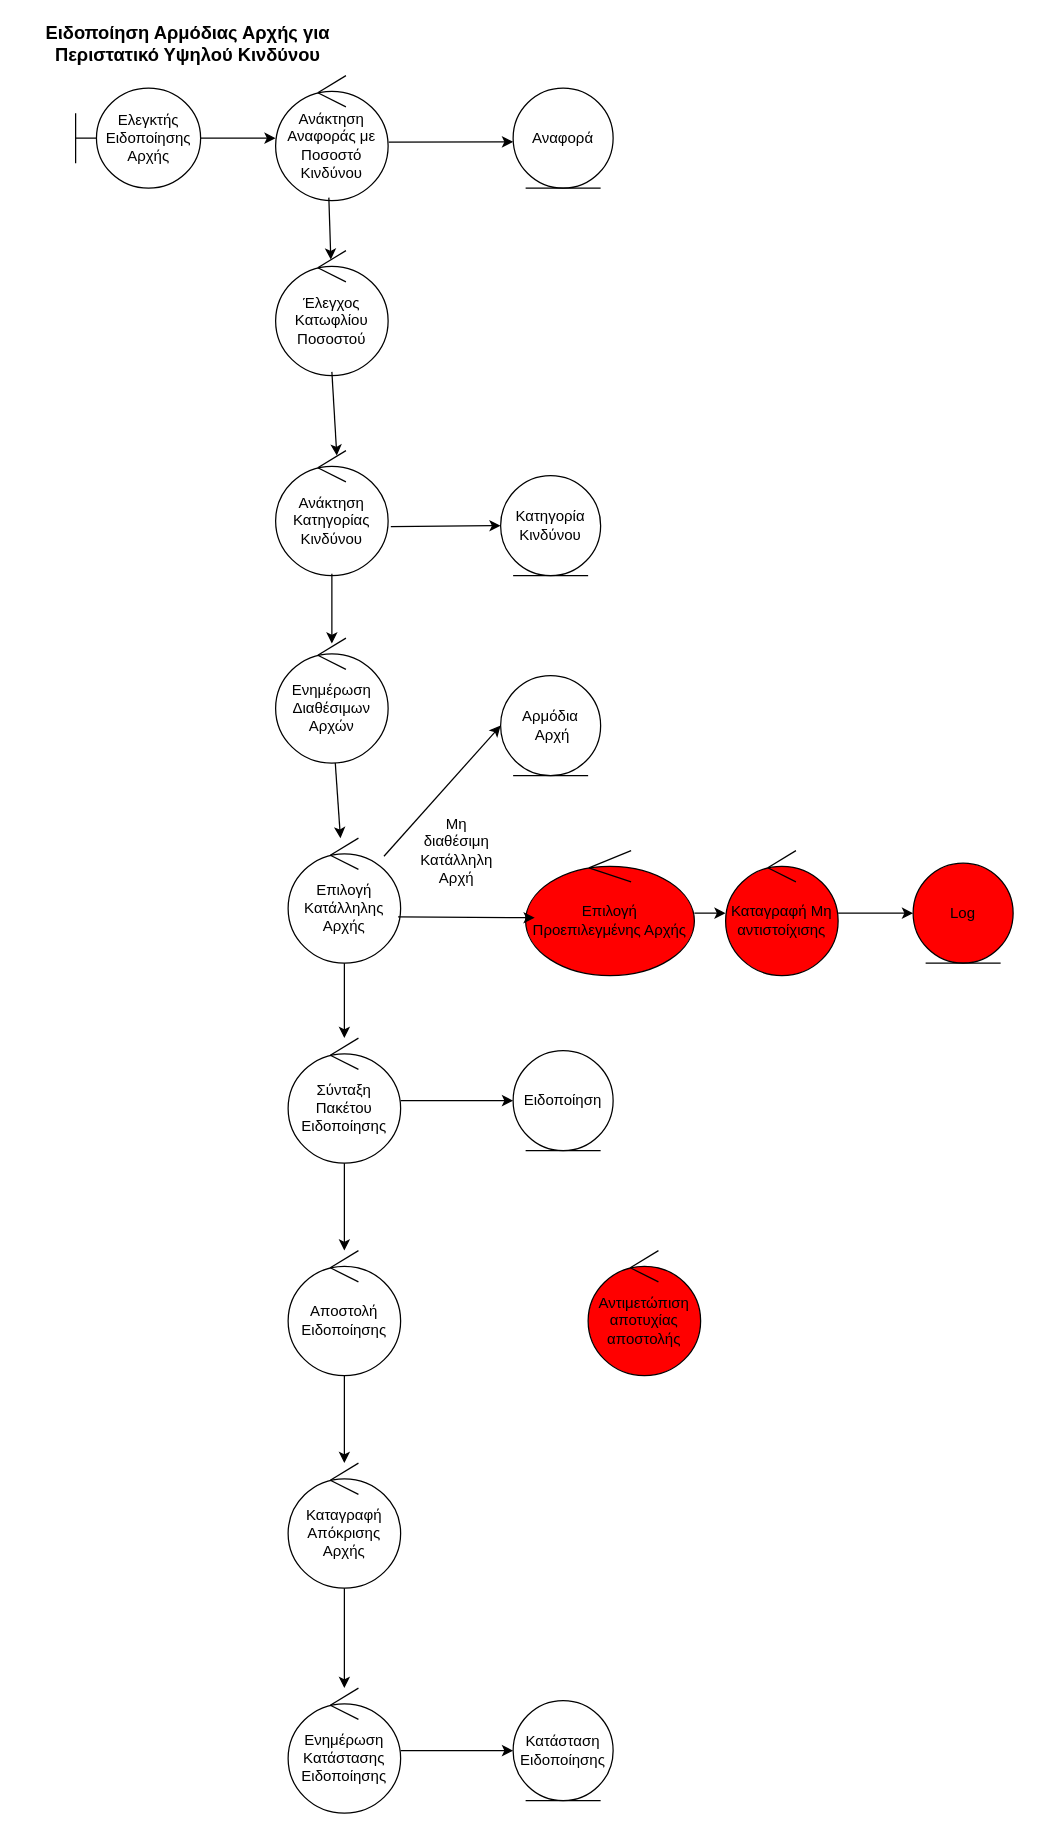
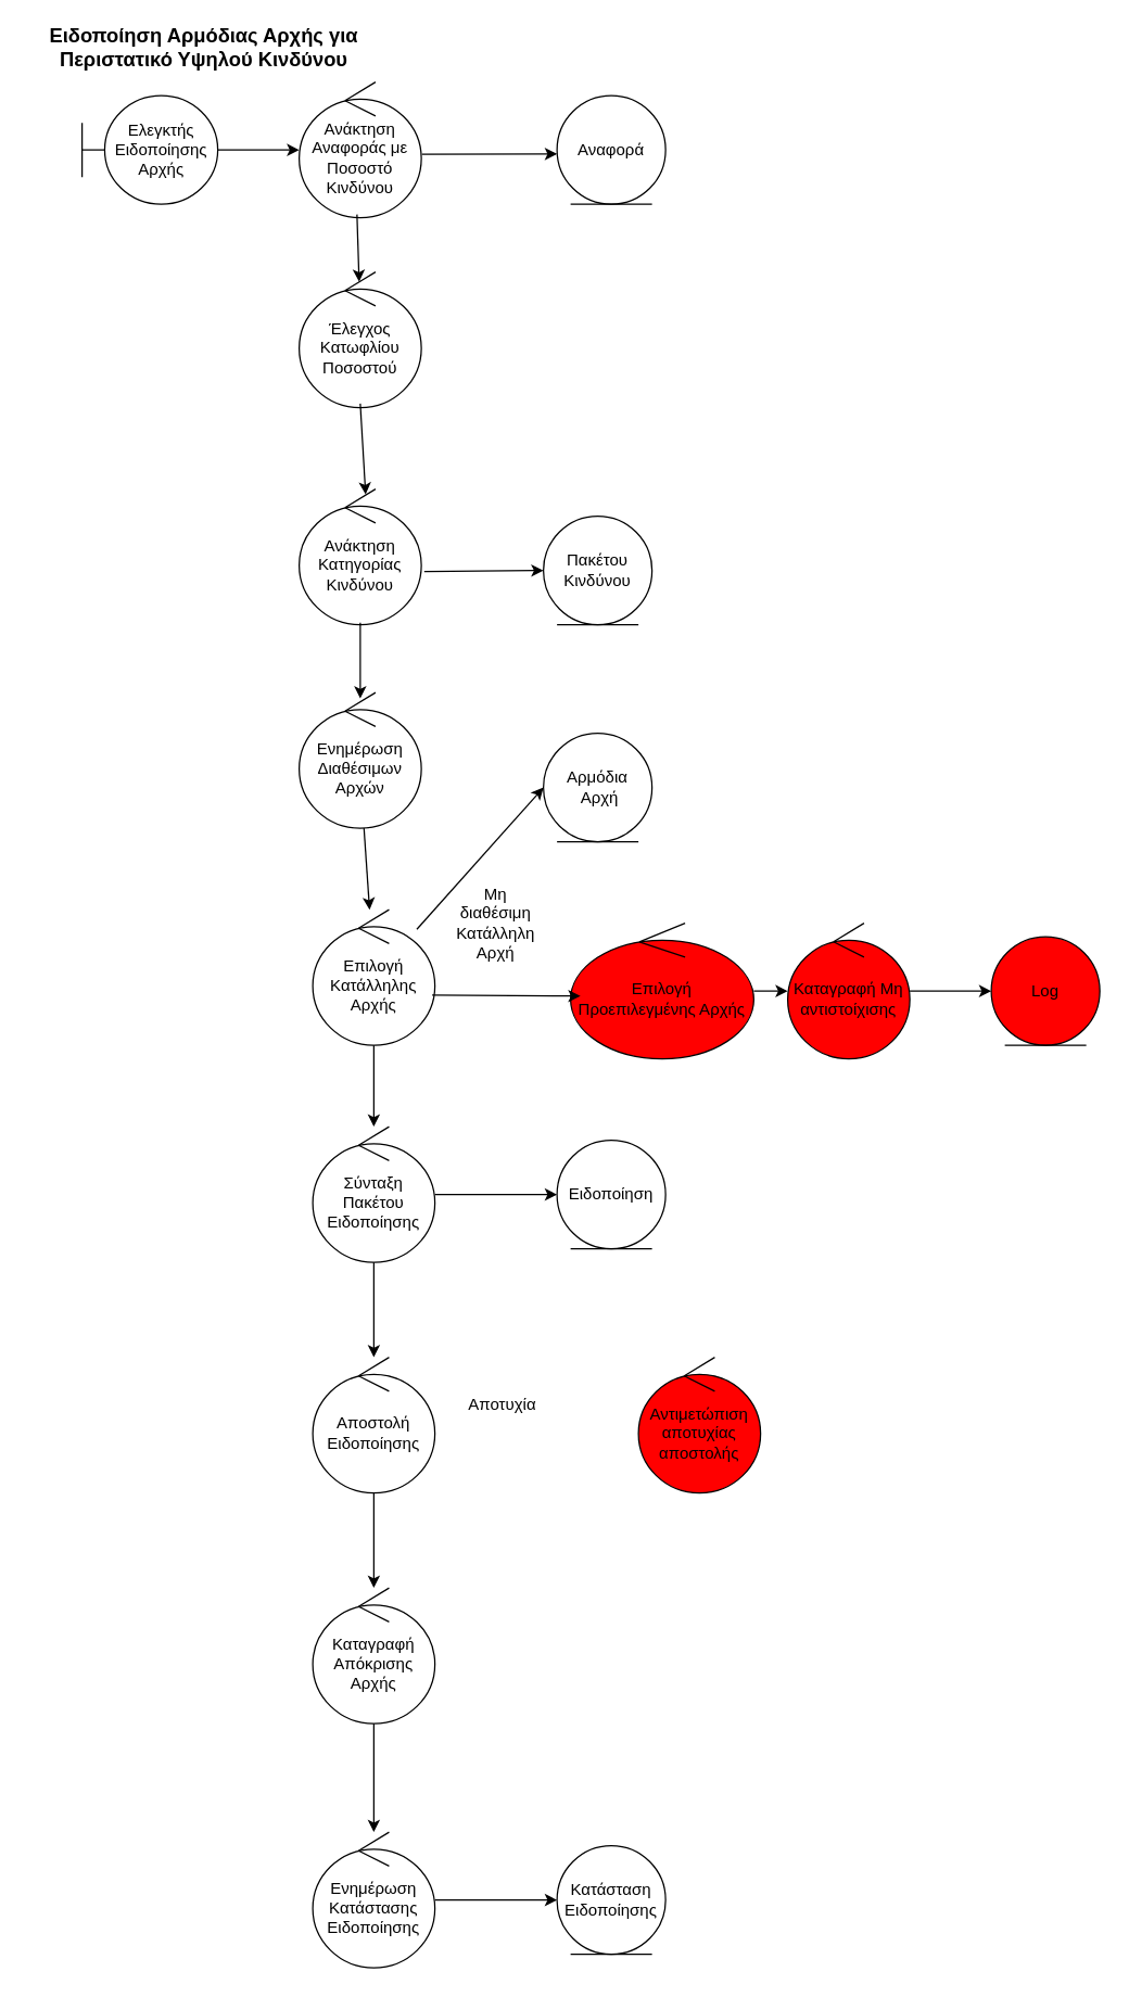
  <mxCell id="0" />
  <mxCell id="1" parent="0" />
  <mxCell id="2" value="Ελεγκτής Ειδοποίησης Αρχής" style="shape=umlBoundary;whiteSpace=wrap;html=1;" vertex="1" parent="1"><mxGeometry x="60" y="70" width="100" height="80" as="geometry" /></mxCell>
  <mxCell id="3" value="Ανάκτηση Αναφοράς με Ποσοστό Κινδύνου" style="ellipse;shape=umlControl;whiteSpace=wrap;html=1;" vertex="1" parent="1"><mxGeometry x="220" y="60" width="90" height="100" as="geometry" /></mxCell>
  <mxCell id="4" value="Αναφορά" style="ellipse;shape=umlEntity;whiteSpace=wrap;html=1;" vertex="1" parent="1"><mxGeometry x="410" y="70" width="80" height="80" as="geometry" /></mxCell>
  <mxCell id="5" value="Ανάκτηση Κατηγορίας Κινδύνου" style="ellipse;shape=umlControl;whiteSpace=wrap;html=1;" vertex="1" parent="1"><mxGeometry x="220" y="360" width="90" height="100" as="geometry" /></mxCell>
  <mxCell id="6" value="Ενημέρωση Διαθέσιμων Αρχών" style="ellipse;shape=umlControl;whiteSpace=wrap;html=1;" vertex="1" parent="1"><mxGeometry x="220" y="510" width="90" height="100" as="geometry" /></mxCell>
  <mxCell id="7" value="Έλεγχος Κατωφλίου Ποσοστού" style="ellipse;shape=umlControl;whiteSpace=wrap;html=1;" vertex="1" parent="1"><mxGeometry x="220" y="200" width="90" height="100" as="geometry" /></mxCell>
  <mxCell id="8" value="Επιλογή Κατάλληλης Αρχής" style="ellipse;shape=umlControl;whiteSpace=wrap;html=1;" vertex="1" parent="1"><mxGeometry x="230" y="670" width="90" height="100" as="geometry" /></mxCell>
  <mxCell id="9" value="Αρμόδια&lt;div&gt;&amp;nbsp;Αρχή&lt;/div&gt;" style="ellipse;shape=umlEntity;whiteSpace=wrap;html=1;" vertex="1" parent="1"><mxGeometry x="400" y="540" width="80" height="80" as="geometry" /></mxCell>
  <mxCell id="10" value="Σύνταξη Πακέτου Ειδοποίησης" style="ellipse;shape=umlControl;whiteSpace=wrap;html=1;" vertex="1" parent="1"><mxGeometry x="230" y="830" width="90" height="100" as="geometry" /></mxCell>
  <mxCell id="11" value="Ειδοποίηση" style="ellipse;shape=umlEntity;whiteSpace=wrap;html=1;" vertex="1" parent="1"><mxGeometry x="410" y="840" width="80" height="80" as="geometry" /></mxCell>
  <mxCell id="12" value="Αποστολή Ειδοποίησης" style="ellipse;shape=umlControl;whiteSpace=wrap;html=1;" vertex="1" parent="1"><mxGeometry x="230" y="1000" width="90" height="100" as="geometry" /></mxCell>
  <mxCell id="13" value="Καταγραφή Απόκρισης Αρχής" style="ellipse;shape=umlControl;whiteSpace=wrap;html=1;" vertex="1" parent="1"><mxGeometry x="230" y="1170" width="90" height="100" as="geometry" /></mxCell>
  <mxCell id="14" value="Ενημέρωση Κατάστασης Ειδοποίησης" style="ellipse;shape=umlControl;whiteSpace=wrap;html=1;" vertex="1" parent="1"><mxGeometry x="230" y="1350" width="90" height="100" as="geometry" /></mxCell>
  <mxCell id="15" value="Κατάσταση&lt;div&gt;Ειδοποίησης&lt;/div&gt;" style="ellipse;shape=umlEntity;whiteSpace=wrap;html=1;" vertex="1" parent="1"><mxGeometry x="410" y="1360" width="80" height="80" as="geometry" /></mxCell>
  <mxCell id="16" value="" style="endArrow=classic;html=1;rounded=0;" edge="1" parent="1" source="2" target="3"><mxGeometry width="50" height="50" relative="1" as="geometry"><mxPoint x="300" y="330" as="sourcePoint" /><mxPoint x="350" y="280" as="targetPoint" /></mxGeometry></mxCell>
  <mxCell id="17" value="" style="endArrow=classic;html=1;rounded=0;exitX=1.005;exitY=0.531;exitDx=0;exitDy=0;exitPerimeter=0;" edge="1" parent="1" source="3"><mxGeometry width="50" height="50" relative="1" as="geometry"><mxPoint x="300" y="330" as="sourcePoint" /><mxPoint x="410" y="113" as="targetPoint" /></mxGeometry></mxCell>
  <mxCell id="18" value="" style="endArrow=classic;html=1;rounded=0;exitX=0.473;exitY=0.976;exitDx=0;exitDy=0;exitPerimeter=0;entryX=0.491;entryY=0.072;entryDx=0;entryDy=0;entryPerimeter=0;" edge="1" parent="1" source="3" target="7"><mxGeometry width="50" height="50" relative="1" as="geometry"><mxPoint x="300" y="330" as="sourcePoint" /><mxPoint x="263" y="200" as="targetPoint" /></mxGeometry></mxCell>
  <mxCell id="19" value="" style="endArrow=classic;html=1;rounded=0;entryX=0.544;entryY=0.04;entryDx=0;entryDy=0;entryPerimeter=0;" edge="1" parent="1" target="5"><mxGeometry width="50" height="50" relative="1" as="geometry"><mxPoint x="265" y="297" as="sourcePoint" /><mxPoint x="350" y="430" as="targetPoint" /></mxGeometry></mxCell>
  <mxCell id="20" value="" style="endArrow=classic;html=1;rounded=0;exitX=0.5;exitY=0.984;exitDx=0;exitDy=0;exitPerimeter=0;entryX=0.5;entryY=0.044;entryDx=0;entryDy=0;entryPerimeter=0;" edge="1" parent="1" source="5" target="6"><mxGeometry width="50" height="50" relative="1" as="geometry"><mxPoint x="300" y="650" as="sourcePoint" /><mxPoint x="350" y="600" as="targetPoint" /></mxGeometry></mxCell>
- <mxCell id="21" value="Κατηγορία Κινδύνου" style="ellipse;shape=umlEntity;whiteSpace=wrap;html=1;" vertex="1" parent="1"><mxGeometry x="400" y="380" width="80" height="80" as="geometry" /></mxCell>
+ <mxCell id="21" value="Πακέτου Κινδύνου" style="ellipse;shape=umlEntity;whiteSpace=wrap;html=1;" vertex="1" parent="1"><mxGeometry x="400" y="380" width="80" height="80" as="geometry" /></mxCell>
  <mxCell id="22" value="" style="endArrow=classic;html=1;rounded=0;exitX=1.024;exitY=0.608;exitDx=0;exitDy=0;exitPerimeter=0;" edge="1" parent="1" source="5" target="21"><mxGeometry width="50" height="50" relative="1" as="geometry"><mxPoint x="340" y="390" as="sourcePoint" /><mxPoint x="390" y="340" as="targetPoint" /></mxGeometry></mxCell>
  <mxCell id="23" value="" style="endArrow=classic;html=1;rounded=0;" edge="1" parent="1" source="6" target="8"><mxGeometry width="50" height="50" relative="1" as="geometry"><mxPoint x="340" y="770" as="sourcePoint" /><mxPoint x="390" y="720" as="targetPoint" /></mxGeometry></mxCell>
  <mxCell id="24" value="" style="endArrow=classic;html=1;rounded=0;entryX=0;entryY=0.5;entryDx=0;entryDy=0;" edge="1" parent="1" source="8" target="9"><mxGeometry width="50" height="50" relative="1" as="geometry"><mxPoint x="340" y="770" as="sourcePoint" /><mxPoint x="390" y="720" as="targetPoint" /></mxGeometry></mxCell>
  <mxCell id="25" value="" style="endArrow=classic;html=1;rounded=0;" edge="1" parent="1" source="8" target="10"><mxGeometry width="50" height="50" relative="1" as="geometry"><mxPoint x="340" y="790" as="sourcePoint" /><mxPoint x="390" y="740" as="targetPoint" /></mxGeometry></mxCell>
  <mxCell id="26" value="" style="endArrow=classic;html=1;rounded=0;entryX=0;entryY=0.5;entryDx=0;entryDy=0;" edge="1" parent="1" source="10" target="11"><mxGeometry width="50" height="50" relative="1" as="geometry"><mxPoint x="340" y="1020" as="sourcePoint" /><mxPoint x="390" y="970" as="targetPoint" /></mxGeometry></mxCell>
  <mxCell id="27" value="" style="endArrow=classic;html=1;rounded=0;" edge="1" parent="1" source="10" target="12"><mxGeometry width="50" height="50" relative="1" as="geometry"><mxPoint x="340" y="1160" as="sourcePoint" /><mxPoint x="390" y="1110" as="targetPoint" /></mxGeometry></mxCell>
  <mxCell id="28" value="" style="endArrow=classic;html=1;rounded=0;" edge="1" parent="1" source="12" target="13"><mxGeometry width="50" height="50" relative="1" as="geometry"><mxPoint x="360" y="1340" as="sourcePoint" /><mxPoint x="410" y="1290" as="targetPoint" /></mxGeometry></mxCell>
  <mxCell id="29" value="" style="endArrow=classic;html=1;rounded=0;" edge="1" parent="1" source="13" target="14"><mxGeometry width="50" height="50" relative="1" as="geometry"><mxPoint x="360" y="1340" as="sourcePoint" /><mxPoint x="410" y="1290" as="targetPoint" /></mxGeometry></mxCell>
  <mxCell id="30" value="" style="endArrow=classic;html=1;rounded=0;" edge="1" parent="1" source="14" target="15"><mxGeometry width="50" height="50" relative="1" as="geometry"><mxPoint x="360" y="1340" as="sourcePoint" /><mxPoint x="410" y="1290" as="targetPoint" /></mxGeometry></mxCell>
  <mxCell id="31" value="Αντιμετώπιση αποτυχίας αποστολής" style="ellipse;shape=umlControl;whiteSpace=wrap;html=1;fillColor=#FF0000;" vertex="1" parent="1"><mxGeometry x="470" y="1000" width="90" height="100" as="geometry" /></mxCell>
  <mxCell id="32" value="Επιλογή Προεπιλεγμένης Αρχής" style="ellipse;shape=umlControl;whiteSpace=wrap;html=1;fillColor=#FF0000;" vertex="1" parent="1"><mxGeometry x="420" y="680" width="135" height="100" as="geometry" /></mxCell>
  <mxCell id="33" value="" style="endArrow=classic;html=1;rounded=0;exitX=0.978;exitY=0.629;exitDx=0;exitDy=0;exitPerimeter=0;entryX=0.054;entryY=0.537;entryDx=0;entryDy=0;entryPerimeter=0;" edge="1" parent="1" source="8" target="32"><mxGeometry width="50" height="50" relative="1" as="geometry"><mxPoint x="400" y="860" as="sourcePoint" /><mxPoint x="470" y="733" as="targetPoint" /></mxGeometry></mxCell>
  <mxCell id="34" value="Log" style="ellipse;shape=umlEntity;whiteSpace=wrap;html=1;fillColor=#FF0000;" vertex="1" parent="1"><mxGeometry x="730" y="690" width="80" height="80" as="geometry" /></mxCell>
  <mxCell id="35" value="Καταγραφή Μη αντιστοίχισης" style="ellipse;shape=umlControl;whiteSpace=wrap;html=1;fillColor=#FF0000;" vertex="1" parent="1"><mxGeometry x="580" y="680" width="90" height="100" as="geometry" /></mxCell>
  <mxCell id="36" value="" style="endArrow=classic;html=1;rounded=0;" edge="1" parent="1" source="32" target="35"><mxGeometry width="50" height="50" relative="1" as="geometry"><mxPoint x="520" y="860" as="sourcePoint" /><mxPoint x="570" y="810" as="targetPoint" /></mxGeometry></mxCell>
  <mxCell id="37" value="" style="endArrow=classic;html=1;rounded=0;" edge="1" parent="1" source="35" target="34"><mxGeometry width="50" height="50" relative="1" as="geometry"><mxPoint x="520" y="860" as="sourcePoint" /><mxPoint x="570" y="810" as="targetPoint" /></mxGeometry></mxCell>
  <mxCell id="38" value="Μη διαθέσιμη Κατάλληλη Αρχή" style="text;html=1;align=center;verticalAlign=middle;whiteSpace=wrap;rounded=0;" vertex="1" parent="1"><mxGeometry x="330" y="665" width="70" height="30" as="geometry" /></mxCell>
+ <mxCell id="39" value="Αποτυχία" style="text;html=1;align=center;verticalAlign=middle;whiteSpace=wrap;rounded=0;" vertex="1" parent="1"><mxGeometry x="340" y="1020" width="60" height="30" as="geometry" /></mxCell>
  <mxCell id="40" value="&lt;span id=&quot;docs-internal-guid-5249cd6d-7fff-7b4a-3a3c-30877fd87830&quot;&gt;&lt;span style=&quot;font-size: 11pt; font-family: Arial, sans-serif; background-color: transparent; font-weight: 700; font-variant-numeric: normal; font-variant-east-asian: normal; font-variant-alternates: normal; font-variant-position: normal; font-variant-emoji: normal; vertical-align: baseline; white-space-collapse: preserve;&quot;&gt;Ειδοποίηση Αρμόδιας Αρχής για Περιστατικό Υψηλού Κινδύνου&lt;/span&gt;&lt;/span&gt;" style="text;html=1;align=center;verticalAlign=middle;whiteSpace=wrap;rounded=0;" vertex="1" parent="1"><mxGeometry x="20" y="20" width="260" height="30" as="geometry" /></mxCell>
